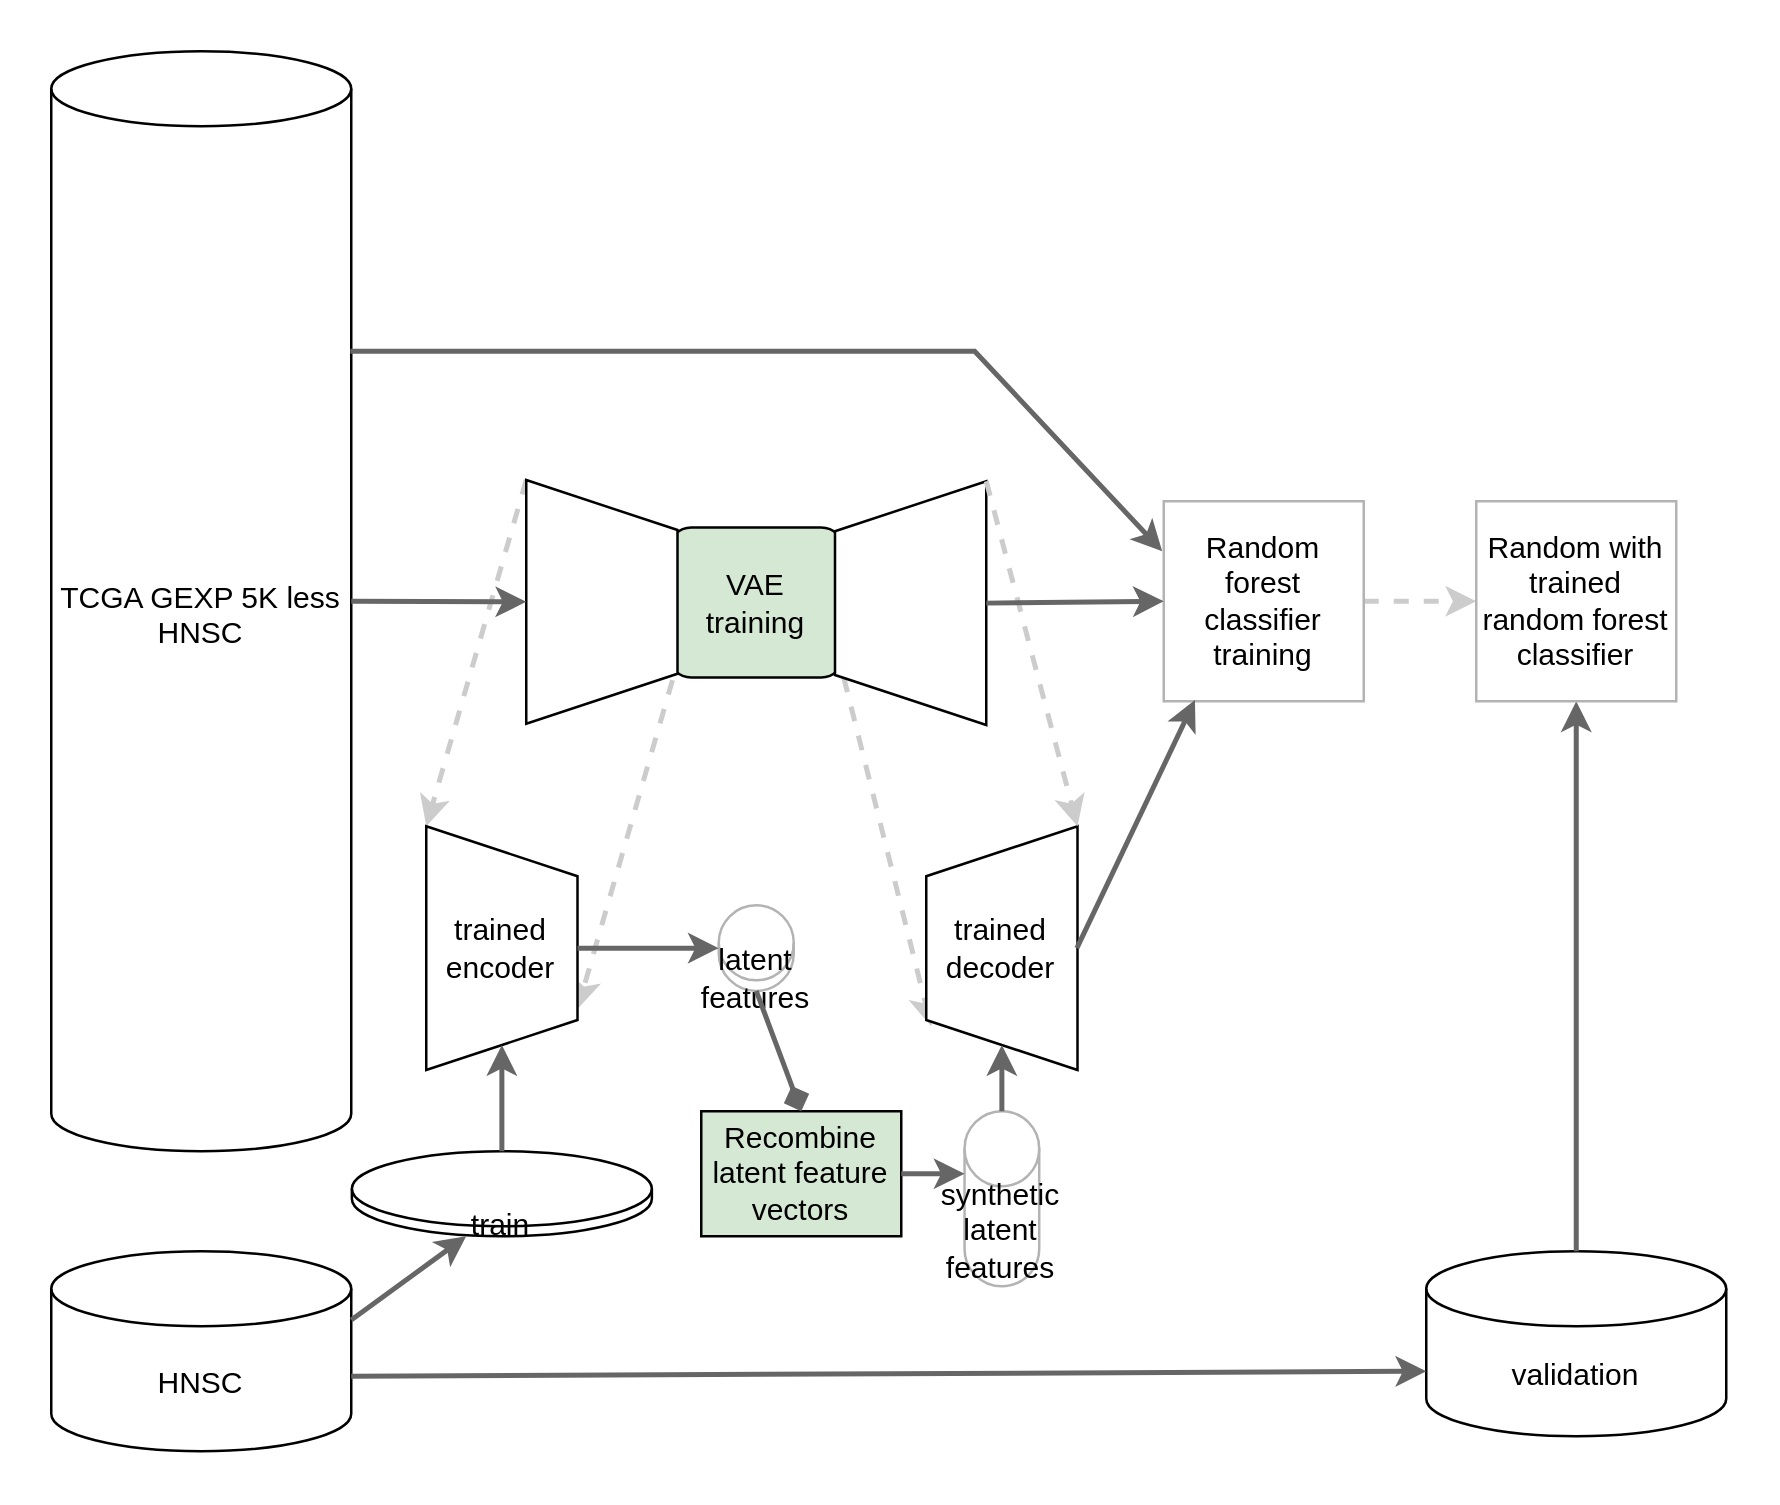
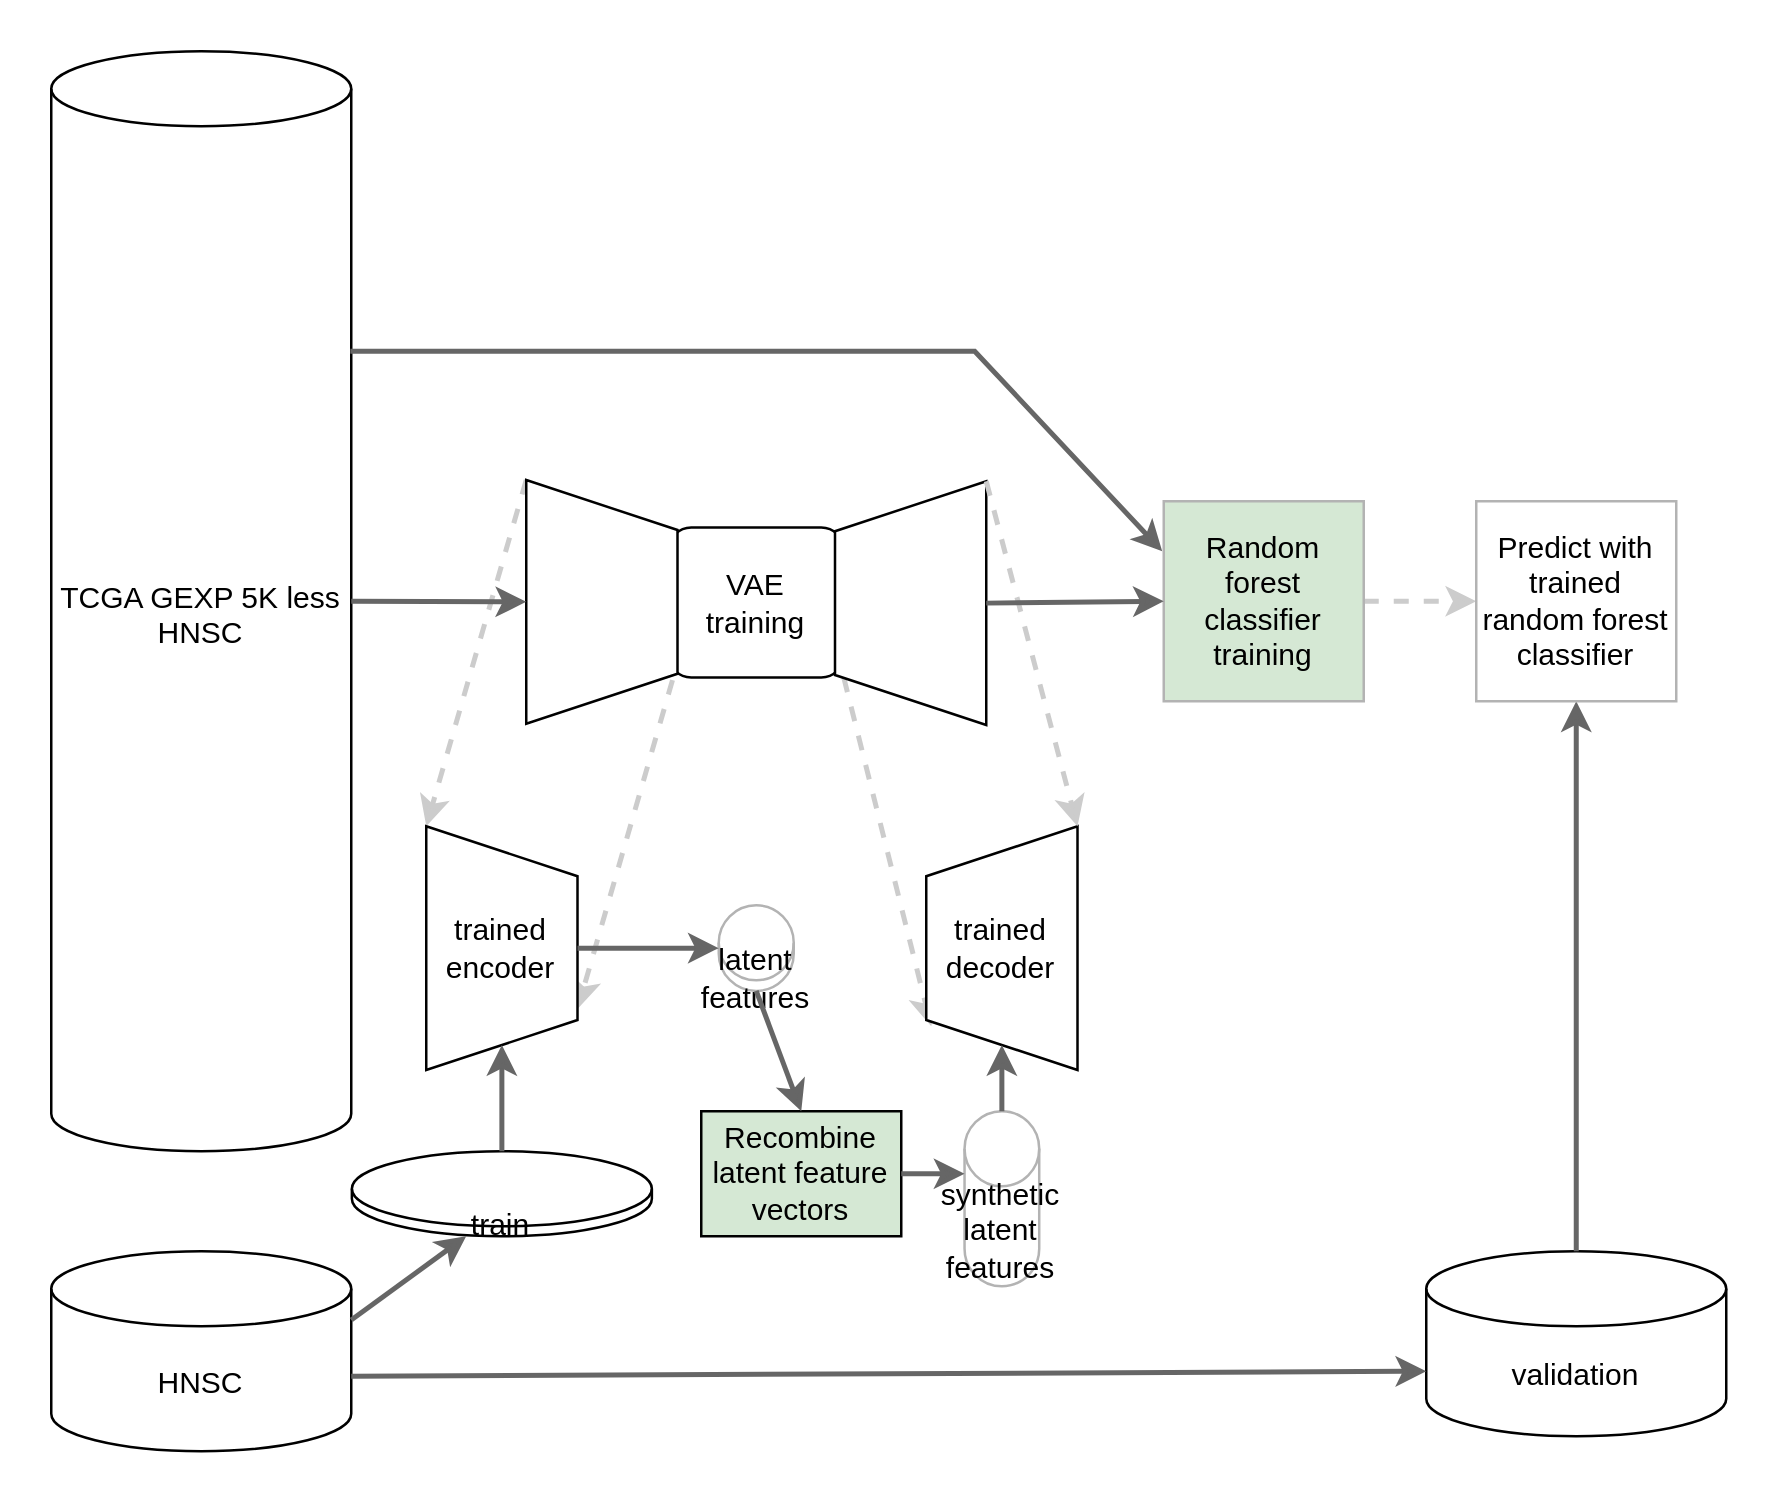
  <mxCell id="0" />
  <mxCell id="1" parent="0" />
  <mxCell id="2" value="TCGA GEXP 5K less HNSC&lt;br&gt;&lt;br&gt;" style="shape=cylinder3;whiteSpace=wrap;html=1;boundedLbl=1;backgroundOutline=1;size=15;" parent="1" vertex="1"><mxGeometry x="20" y="20" width="120" height="440" as="geometry" /></mxCell>
  <mxCell id="3" value="HNSC" style="shape=cylinder3;whiteSpace=wrap;html=1;boundedLbl=1;backgroundOutline=1;size=15;" parent="1" vertex="1"><mxGeometry x="20" y="500" width="120" height="80" as="geometry" /></mxCell>
  <mxCell id="4" value="" style="endArrow=classic;html=1;rounded=0;strokeWidth=2;dashed=1;entryX=0.179;entryY=0.033;entryDx=0;entryDy=0;strokeColor=#CCCCCC;exitX=1;exitY=1;exitDx=0;exitDy=0;entryPerimeter=0;" parent="1" source="21" target="15" edge="1"><mxGeometry width="50" height="50" relative="1" as="geometry"><mxPoint x="660" y="530" as="sourcePoint" /><mxPoint x="478.5" y="401.5" as="targetPoint" /></mxGeometry></mxCell>
  <mxCell id="5" value="train" style="shape=cylinder3;whiteSpace=wrap;html=1;boundedLbl=1;backgroundOutline=1;size=15;" parent="1" vertex="1"><mxGeometry x="140.25" y="460" width="120" height="34" as="geometry" /></mxCell>
  <mxCell id="6" value="validation" style="shape=cylinder3;whiteSpace=wrap;html=1;boundedLbl=1;backgroundOutline=1;size=15;" parent="1" vertex="1"><mxGeometry x="570" y="500" width="120" height="74" as="geometry" /></mxCell>
  <mxCell id="7" value="" style="endArrow=classic;html=1;rounded=0;strokeWidth=2;dashed=1;entryX=0;entryY=0.5;entryDx=0;entryDy=0;strokeColor=#CCCCCC;exitX=1;exitY=0.5;exitDx=0;exitDy=0;" parent="1" source="24" target="27" edge="1"><mxGeometry width="50" height="50" relative="1" as="geometry"><mxPoint x="720" y="470" as="sourcePoint" /><mxPoint x="742" y="302.5" as="targetPoint" /></mxGeometry></mxCell>
  <mxCell id="8" value="synthetic latent features" style="shape=cylinder3;whiteSpace=wrap;html=1;boundedLbl=1;backgroundOutline=1;size=15;strokeColor=#B3B3B3;" parent="1" vertex="1"><mxGeometry x="385.32" y="444" width="29.87" height="70" as="geometry" /></mxCell>
  <mxCell id="9" value="latent features" style="shape=cylinder3;whiteSpace=wrap;html=1;boundedLbl=1;backgroundOutline=1;size=15;strokeColor=#B3B3B3;" parent="1" vertex="1"><mxGeometry x="287" y="361.63" width="30" height="34.25" as="geometry" /></mxCell>
  <mxCell id="10" value="Recombine latent feature vectors" style="rounded=0;whiteSpace=wrap;html=1;fillColor=#d5e8d4;" parent="1" vertex="1"><mxGeometry x="280" y="444" width="80" height="50" as="geometry" /></mxCell>
  <mxCell id="11" value="" style="endArrow=classic;html=1;rounded=0;strokeWidth=2;dashed=1;entryX=0;entryY=1;entryDx=0;entryDy=0;strokeColor=#CCCCCC;exitX=0;exitY=1;exitDx=0;exitDy=0;" parent="1" source="22" target="18" edge="1"><mxGeometry width="50" height="50" relative="1" as="geometry"><mxPoint x="240" y="210" as="sourcePoint" /><mxPoint x="425.5" y="614.125" as="targetPoint" /></mxGeometry></mxCell>
  <mxCell id="12" value="" style="endArrow=classic;html=1;rounded=0;strokeWidth=2;dashed=1;entryX=0.75;entryY=0;entryDx=0;entryDy=0;strokeColor=#CCCCCC;exitX=0.821;exitY=0.033;exitDx=0;exitDy=0;exitPerimeter=0;" parent="1" source="22" target="18" edge="1"><mxGeometry width="50" height="50" relative="1" as="geometry"><mxPoint x="308.5" y="388.5" as="sourcePoint" /><mxPoint x="308.5" y="431.5" as="targetPoint" /></mxGeometry></mxCell>
  <mxCell id="13" style="edgeStyle=orthogonalEdgeStyle;rounded=0;orthogonalLoop=1;jettySize=auto;html=1;exitX=1;exitY=0.5;exitDx=0;exitDy=0;exitPerimeter=0;entryX=1;entryY=0;entryDx=0;entryDy=18;entryPerimeter=0;strokeColor=#CCCCCC;strokeWidth=2;" parent="1" source="9" target="9" edge="1"><mxGeometry relative="1" as="geometry" /></mxCell>
  <mxCell id="14" value="" style="group" parent="1" vertex="1" connectable="0"><mxGeometry x="370" y="330" width="60.5" height="97.5" as="geometry" /></mxCell>
  <mxCell id="15" value="" style="shape=trapezoid;perimeter=trapezoidPerimeter;whiteSpace=wrap;html=1;fixedSize=1;rotation=-90;" parent="14" vertex="1"><mxGeometry x="-18.5" y="18.5" width="97.5" height="60.5" as="geometry" /></mxCell>
  <mxCell id="16" value="&lt;span style=&quot;background-color: rgb(255, 255, 255);&quot;&gt;trained decoder&lt;/span&gt;" style="text;html=1;strokeColor=none;fillColor=none;align=center;verticalAlign=middle;whiteSpace=wrap;rounded=0;" parent="14" vertex="1"><mxGeometry x="0.25" y="33.75" width="60" height="30" as="geometry" /></mxCell>
  <mxCell id="17" value="" style="group" parent="1" vertex="1" connectable="0"><mxGeometry x="170" y="330" width="60.5" height="97.5" as="geometry" /></mxCell>
  <mxCell id="18" value="" style="shape=trapezoid;perimeter=trapezoidPerimeter;whiteSpace=wrap;html=1;fixedSize=1;rotation=90;" parent="17" vertex="1"><mxGeometry x="-18.5" y="18.5" width="97.5" height="60.5" as="geometry" /></mxCell>
  <mxCell id="19" value="&lt;span style=&quot;background-color: rgb(255, 255, 255);&quot;&gt;trained encoder&lt;/span&gt;" style="text;html=1;strokeColor=none;fillColor=none;align=center;verticalAlign=middle;whiteSpace=wrap;rounded=0;" parent="17" vertex="1"><mxGeometry x="0.25" y="33.75" width="60" height="30" as="geometry" /></mxCell>
  <mxCell id="20" value="" style="group" parent="1" vertex="1" connectable="0"><mxGeometry x="210" y="191.5" width="184" height="98" as="geometry" /></mxCell>
- <mxCell id="21" value="VAE&lt;br&gt;training" style="rounded=1;whiteSpace=wrap;html=1;fillColor=#d5e8d4;" parent="20" vertex="1"><mxGeometry x="57" y="19" width="70" height="60" as="geometry" /></mxCell>
+ <mxCell id="21" value="VAE&lt;br&gt;training" style="rounded=1;whiteSpace=wrap;html=1;" parent="20" vertex="1"><mxGeometry x="57" y="19" width="70" height="60" as="geometry" /></mxCell>
  <mxCell id="22" value="" style="shape=trapezoid;perimeter=trapezoidPerimeter;whiteSpace=wrap;html=1;fixedSize=1;rotation=90;" parent="20" vertex="1"><mxGeometry x="-18.5" y="18.5" width="97.5" height="60.5" as="geometry" /></mxCell>
  <mxCell id="23" value="" style="shape=trapezoid;perimeter=trapezoidPerimeter;whiteSpace=wrap;html=1;fixedSize=1;rotation=-90;" parent="20" vertex="1"><mxGeometry x="105" y="19" width="97.5" height="60.5" as="geometry" /></mxCell>
- <mxCell id="24" value="Random forest classifier training" style="whiteSpace=wrap;html=1;aspect=fixed;strokeColor=#B3B3B3;" parent="1" vertex="1"><mxGeometry x="465" y="200" width="80" height="80" as="geometry" /></mxCell>
+ <mxCell id="24" value="Random forest classifier training" style="whiteSpace=wrap;html=1;aspect=fixed;strokeColor=#B3B3B3;fillColor=#d5e8d4;" parent="1" vertex="1"><mxGeometry x="465" y="200" width="80" height="80" as="geometry" /></mxCell>
  <mxCell id="25" value="" style="endArrow=classic;html=1;rounded=0;strokeColor=#666666;strokeWidth=2;entryX=0.5;entryY=1;entryDx=0;entryDy=0;exitX=0.5;exitY=0;exitDx=0;exitDy=0;exitPerimeter=0;" parent="1" source="6" target="27" edge="1"><mxGeometry width="50" height="50" relative="1" as="geometry"><mxPoint x="150" y="620" as="sourcePoint" /><mxPoint x="535.5" y="620" as="targetPoint" /></mxGeometry></mxCell>
- <mxCell id="26" value="" style="endArrow=classic;html=1;rounded=0;strokeColor=#666666;strokeWidth=2;entryX=0.156;entryY=0.994;entryDx=0;entryDy=0;exitX=1;exitY=0.5;exitDx=0;exitDy=0;entryPerimeter=0;" parent="1" source="16" target="24" edge="1"><mxGeometry width="50" height="50" relative="1" as="geometry"><mxPoint x="595.5" y="583" as="sourcePoint" /><mxPoint x="595.5" y="290.5" as="targetPoint" /></mxGeometry></mxCell>
- <mxCell id="27" value="Random with trained random forest classifier" style="whiteSpace=wrap;html=1;aspect=fixed;strokeColor=#B3B3B3;" parent="1" vertex="1"><mxGeometry x="590" y="200" width="80" height="80" as="geometry" /></mxCell>
+ <mxCell id="27" value="Predict with trained random forest classifier" style="whiteSpace=wrap;html=1;aspect=fixed;strokeColor=#B3B3B3;" parent="1" vertex="1"><mxGeometry x="590" y="200" width="80" height="80" as="geometry" /></mxCell>
  <mxCell id="28" value="" style="endArrow=classic;html=1;rounded=0;strokeWidth=2;dashed=1;entryX=1;entryY=1;entryDx=0;entryDy=0;strokeColor=#CCCCCC;exitX=1;exitY=1;exitDx=0;exitDy=0;" parent="1" source="23" target="15" edge="1"><mxGeometry width="50" height="50" relative="1" as="geometry"><mxPoint x="394" y="191.5" as="sourcePoint" /><mxPoint x="462" y="324.125" as="targetPoint" /></mxGeometry></mxCell>
  <mxCell id="29" value="" style="endArrow=classic;html=1;rounded=0;strokeColor=#666666;strokeWidth=2;entryX=0.381;entryY=1;entryDx=0;entryDy=0;entryPerimeter=0;exitX=1;exitY=0;exitDx=0;exitDy=27.5;exitPerimeter=0;" parent="1" source="3" target="5" edge="1"><mxGeometry width="50" height="50" relative="1" as="geometry"><mxPoint x="137.035" y="610" as="sourcePoint" /><mxPoint x="176.858" y="560" as="targetPoint" /></mxGeometry></mxCell>
  <mxCell id="30" value="" style="endArrow=classic;html=1;rounded=0;strokeColor=#666666;strokeWidth=2;entryX=0;entryY=0;entryDx=0;entryDy=48;entryPerimeter=0;" parent="1" target="6" edge="1"><mxGeometry width="50" height="50" relative="1" as="geometry"><mxPoint x="140" y="550" as="sourcePoint" /><mxPoint x="181.637" y="588.504" as="targetPoint" /></mxGeometry></mxCell>
  <mxCell id="31" value="" style="endArrow=classic;html=1;rounded=0;strokeColor=#666666;strokeWidth=2;entryX=1;entryY=0.5;entryDx=0;entryDy=0;exitX=0.5;exitY=0;exitDx=0;exitDy=0;exitPerimeter=0;" parent="1" source="5" target="18" edge="1"><mxGeometry width="50" height="50" relative="1" as="geometry"><mxPoint x="203.142" y="556" as="sourcePoint" /><mxPoint x="181.637" y="588.504" as="targetPoint" /><Array as="points" /></mxGeometry></mxCell>
  <mxCell id="32" value="" style="endArrow=classic;html=1;rounded=0;strokeColor=#666666;strokeWidth=2;entryX=0.5;entryY=1;entryDx=0;entryDy=0;exitX=1;exitY=0.5;exitDx=0;exitDy=0;exitPerimeter=0;" parent="1" source="2" target="22" edge="1"><mxGeometry width="50" height="50" relative="1" as="geometry"><mxPoint x="137.035" y="220" as="sourcePoint" /><mxPoint x="208.717" y="340" as="targetPoint" /></mxGeometry></mxCell>
  <mxCell id="33" value="" style="endArrow=classic;html=1;rounded=0;strokeColor=#666666;strokeWidth=2;entryX=0;entryY=0.5;entryDx=0;entryDy=0;exitX=0.5;exitY=1;exitDx=0;exitDy=0;" parent="1" source="23" target="24" edge="1"><mxGeometry width="50" height="50" relative="1" as="geometry"><mxPoint x="394" y="240.25" as="sourcePoint" /><mxPoint x="484" y="240" as="targetPoint" /></mxGeometry></mxCell>
- <mxCell id="34" value="" style="endArrow=diamond;html=1;rounded=0;strokeColor=#666666;strokeWidth=2;entryX=0.5;entryY=0;entryDx=0;entryDy=0;exitX=0.5;exitY=1;exitDx=0;exitDy=0;exitPerimeter=0;" parent="1" source="9" target="10" edge="1"><mxGeometry width="50" height="50" relative="1" as="geometry"><mxPoint x="145" y="620" as="sourcePoint" /><mxPoint x="176.858" y="653" as="targetPoint" /></mxGeometry></mxCell>
+ <mxCell id="34" value="" style="endArrow=classic;html=1;rounded=0;strokeColor=#666666;strokeWidth=2;entryX=0.5;entryY=0;entryDx=0;entryDy=0;exitX=0.5;exitY=1;exitDx=0;exitDy=0;exitPerimeter=0;" parent="1" source="9" target="10" edge="1"><mxGeometry width="50" height="50" relative="1" as="geometry"><mxPoint x="145" y="620" as="sourcePoint" /><mxPoint x="176.858" y="653" as="targetPoint" /></mxGeometry></mxCell>
  <mxCell id="35" value="" style="endArrow=classic;html=1;rounded=0;strokeColor=#666666;strokeWidth=2;entryX=0;entryY=0;entryDx=0;entryDy=25;exitX=1;exitY=0.5;exitDx=0;exitDy=0;entryPerimeter=0;" parent="1" source="10" target="8" edge="1"><mxGeometry width="50" height="50" relative="1" as="geometry"><mxPoint x="375.973" y="497.25" as="sourcePoint" /><mxPoint x="375.973" y="530" as="targetPoint" /></mxGeometry></mxCell>
  <mxCell id="36" value="" style="endArrow=classic;html=1;rounded=0;strokeColor=#666666;strokeWidth=2;entryX=0;entryY=0.5;entryDx=0;entryDy=0;entryPerimeter=0;exitX=0.5;exitY=0;exitDx=0;exitDy=0;" parent="1" source="18" target="9" edge="1"><mxGeometry width="50" height="50" relative="1" as="geometry"><mxPoint x="145" y="620" as="sourcePoint" /><mxPoint x="181.637" y="588.504" as="targetPoint" /></mxGeometry></mxCell>
  <mxCell id="37" value="" style="endArrow=classic;html=1;rounded=0;strokeColor=#666666;strokeWidth=2;entryX=0;entryY=0.5;entryDx=0;entryDy=0;exitX=0.5;exitY=0;exitDx=0;exitDy=0;exitPerimeter=0;" parent="1" source="8" target="15" edge="1"><mxGeometry width="50" height="50" relative="1" as="geometry"><mxPoint x="320.221" y="414.25" as="sourcePoint" /><mxPoint x="320.221" y="450" as="targetPoint" /></mxGeometry></mxCell>
  <mxCell id="38" value="" style="endArrow=classic;html=1;rounded=0;strokeColor=#666666;strokeWidth=2;entryX=0;entryY=0.25;entryDx=0;entryDy=0;exitX=1;exitY=0.5;exitDx=0;exitDy=0;exitPerimeter=0;" edge="1" parent="1"><mxGeometry width="50" height="50" relative="1" as="geometry"><mxPoint x="139.63" y="140" as="sourcePoint" /><mxPoint x="464.38" y="220" as="targetPoint" /><Array as="points"><mxPoint x="389.38" y="140" /></Array></mxGeometry></mxCell>
